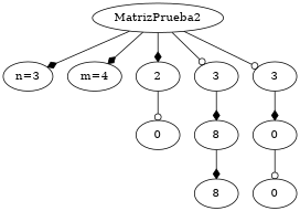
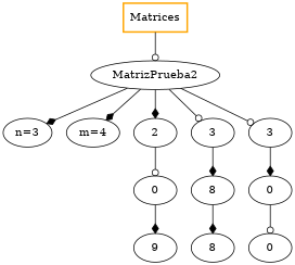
  digraph {
    edge [arrowhead=diamond]
+   Matrices [color=orange fillcolor=black shape=box style=bold]
    MatrizPrueba2
    "n=3"
    n4 [label="m=4"]
    n5 [label=2]
    n6 [label=3]
    n7 [label=3]
    n8 [label=0]
    n9 [label=8]
    n10 [label=0]
+   n11 [label=9]
    n12 [label=8]
    n13 [label=0]
+   Matrices -> MatrizPrueba2 [arrowhead=odot]
    MatrizPrueba2 -> "n=3"
    MatrizPrueba2 -> n4
    MatrizPrueba2 -> n5
    MatrizPrueba2 -> n6 [arrowhead=odot]
    MatrizPrueba2 -> n7 [arrowhead=odot]
    n5 -> n8 [arrowhead=odot]
    n6 -> n9
    n7 -> n10
+   n8 -> n11
    n9 -> n12
    n10 -> n13 [arrowhead=odot]
  }
